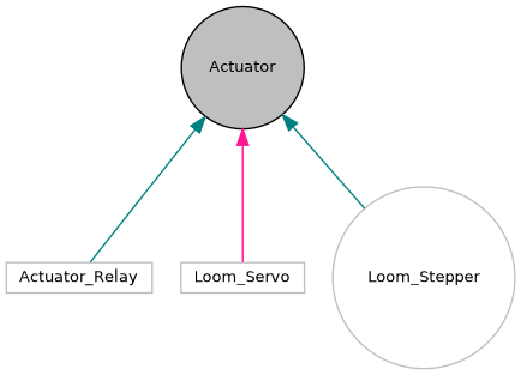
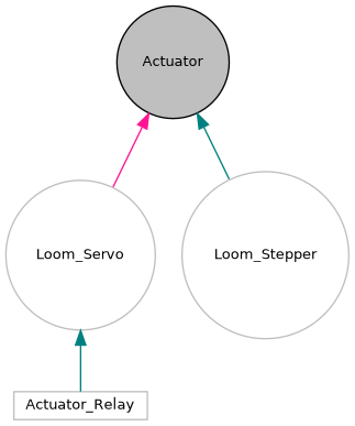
  digraph {
    node [color=grey75 fillcolor=white fontname=Helvetica fontsize=10 shape=circle style=filled]
    edge [color=teal dir=back fontname=Helvetica fontsize=10 labelfontname=Helvetica labelfontsize=10 style=solid]
    n1 [color=black fillcolor=grey75 fontcolor=black height=0.2 label=Actuator width=0.4]
    n2 [height=0.2 label=Actuator_Relay shape=box width=0.4]
-   n3 [height=0.2 label=Loom_Servo shape=box width=0.4]
+   n3 [height=0.2 label=Loom_Servo width=0.4]
    n4 [height=0.2 label=Loom_Stepper width=0.4]
-   n1 -> n2
+   n3 -> n2
    n1 -> n3 [color=deeppink]
    n1 -> n4
  }
